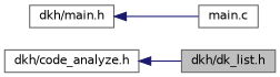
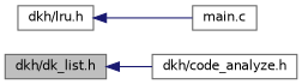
  digraph {
    rankdir=LR
    node [color=gray40 fillcolor=white fontname=Helvetica fontsize=10 shape=record style=filled]
    edge [color=midnightblue dir=back fontname=Helvetica fontsize=10 labelfontname=Helvetica labelfontsize=10 style=solid]
    n1 [fillcolor=grey75 fontcolor=black height=0.2 label="dkh/dk_list.h" width=0.4]
    n2 [height=0.2 label="dkh/code_analyze.h" width=0.4]
-   n3 [height=0.2 label="dkh/main.h" width=0.4]
+   n3 [height=0.2 label="dkh/lru.h" width=0.4]
    n4 [height=0.2 label="main.c" width=0.4]
-   n2 -> n1
+   n1 -> n2
    n3 -> n4
  }
